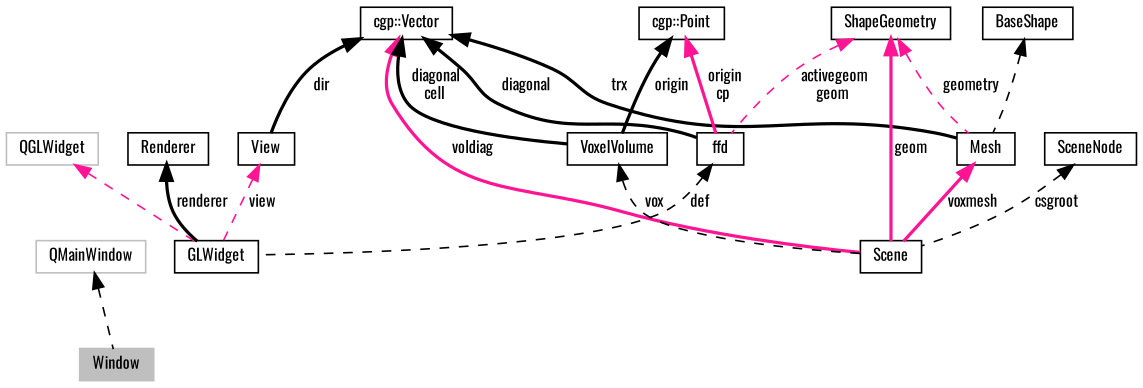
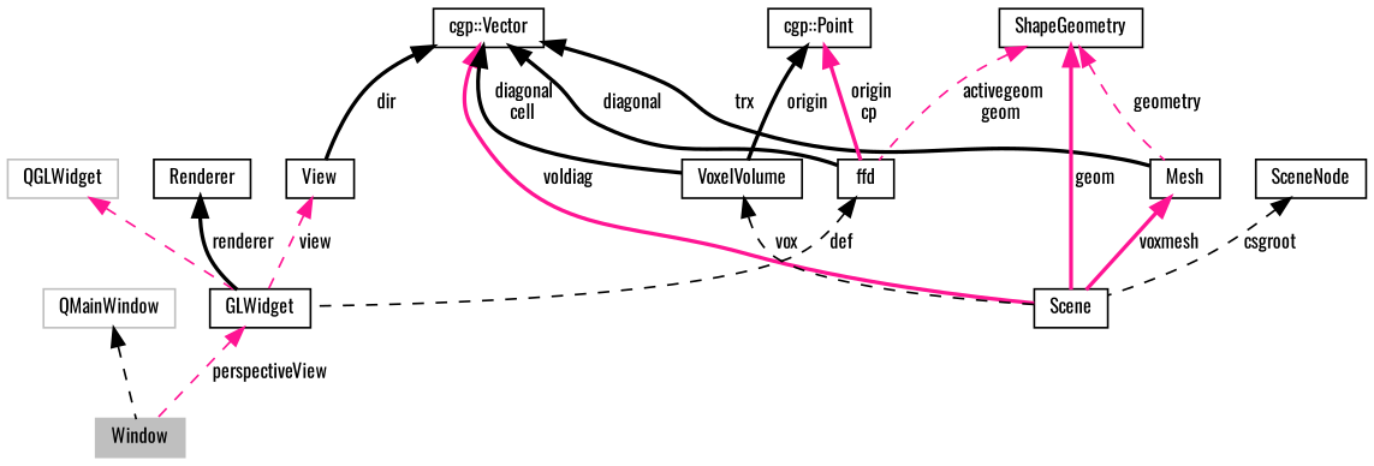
  digraph {
    fontname=Oswald
    node [color=black fillcolor=white fontname=Oswald fontsize=10 shape=record style=filled]
    edge [color=black dir=back fontname=Oswald fontsize=10 labelfontname=Helvetica labelfontsize=10 style=dashed]
    n1 [color=grey75 fillcolor=grey75 fontcolor=black height=0.2 label=Window width=0.4]
    n2 [color=grey75 height=0.2 label=QMainWindow width=0.4]
    n3 [height=0.2 label=GLWidget width=0.4]
    n4 [color=grey75 height=0.2 label=QGLWidget width=0.4]
    n5 [height=0.2 label=Renderer width=0.4]
    n6 [height=0.2 label=View width=0.4]
    n7 [height=0.2 label="cgp::Vector" width=0.4]
    n8 [height=0.2 label=Scene width=0.4]
    n9 [height=0.2 label=VoxelVolume width=0.4]
    n10 [height=0.2 label=Mesh width=0.4]
    n11 [height=0.2 label=ffd width=0.4]
    n12 [height=0.2 label="cgp::Point" width=0.4]
    n13 [height=0.2 label=ShapeGeometry width=0.4]
-   n14 [height=0.2 label=BaseShape width=0.4]
    n15 [height=0.2 label=SceneNode width=0.4]
    n2 -> n1
+   n3 -> n1 [color=deeppink label=" perspectiveView"]
    n4 -> n3 [color=deeppink]
    n5 -> n3 [label=" renderer" style=bold]
    n6 -> n3 [color=deeppink label=" view"]
    n7 -> n6 [label=" dir" style=bold]
    n7 -> n8 [color=deeppink label=" voldiag" style=bold]
    n7 -> n9 [label=" diagonal\ncell" style=bold]
    n7 -> n10 [label=" trx" style=bold]
    n7 -> n11 [label=" diagonal" style=bold]
    n9 -> n8 [label=" vox"]
    n10 -> n8 [color=deeppink label=" voxmesh" style=bold]
    n11 -> n3 [label=" def"]
    n12 -> n9 [label=" origin" style=bold]
    n12 -> n11 [color=deeppink label=" origin\ncp" style=bold]
    n13 -> n8 [color=deeppink label=" geom" style=bold]
    n13 -> n10 [color=deeppink label=" geometry"]
    n13 -> n11 [color=deeppink label=" activegeom\ngeom"]
-   n14 -> n10
    n15 -> n8 [label=" csgroot"]
  }
